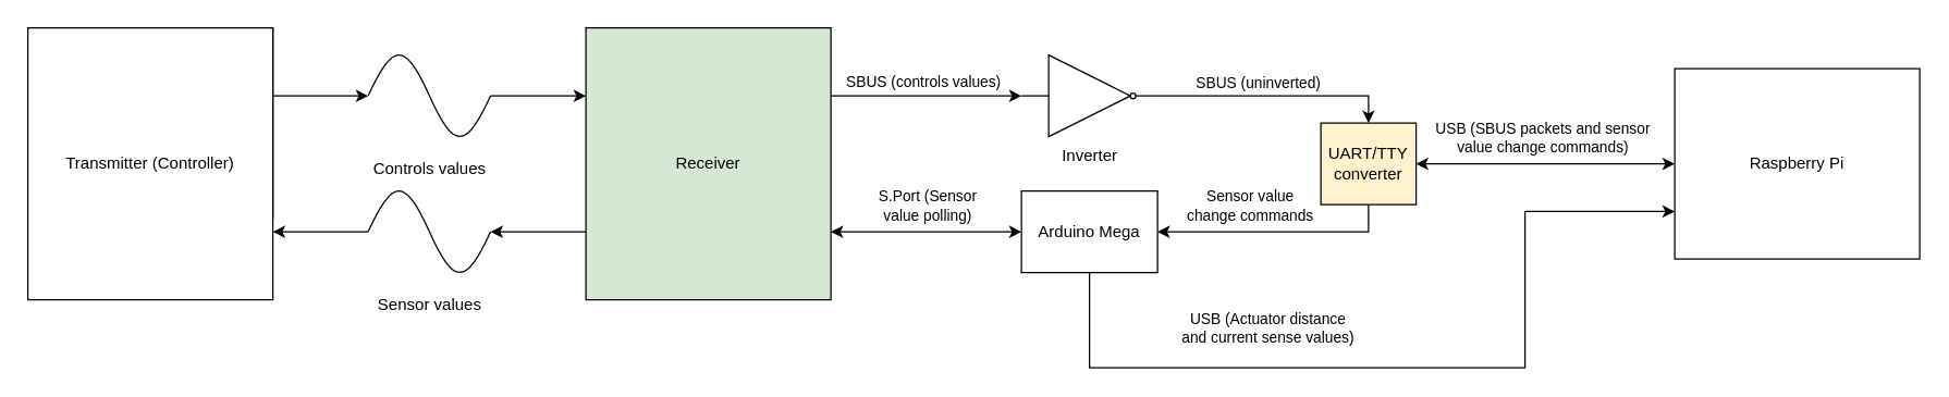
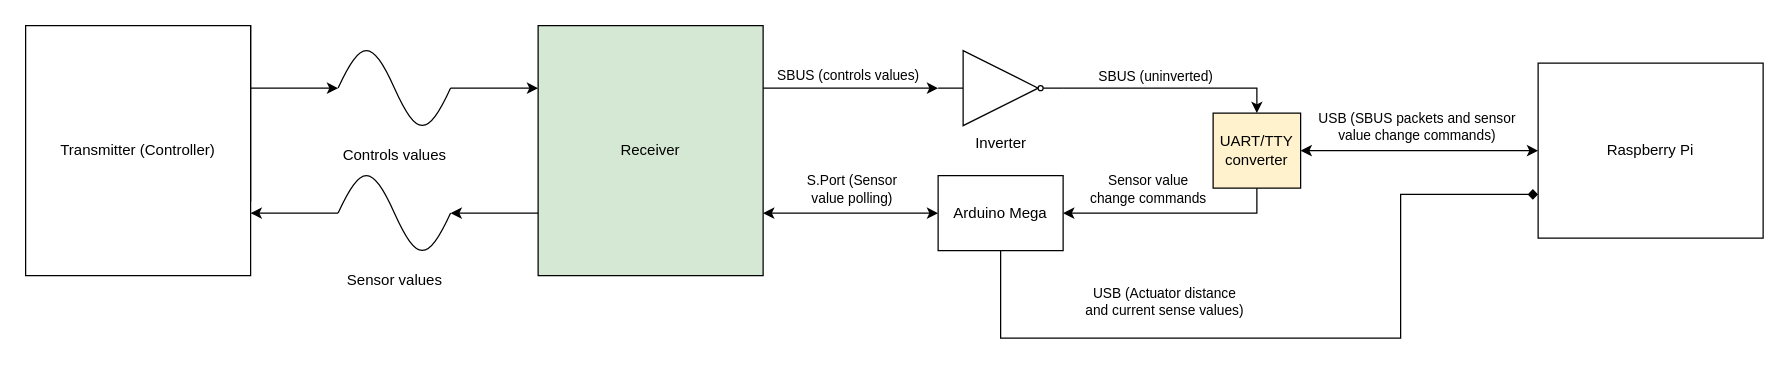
  <mxCell id="0" />
  <mxCell id="1" parent="0" />
  <mxCell id="2" value="Transmitter (Controller)" style="rounded=0;whiteSpace=wrap;html=1;labelPosition=center;verticalLabelPosition=middle;align=center;verticalAlign=middle;" parent="1" vertex="1"><mxGeometry x="20" y="20" width="180" height="140" as="geometry" /></mxCell>
  <mxCell id="3" value="" style="edgeStyle=orthogonalEdgeStyle;rounded=0;orthogonalLoop=1;jettySize=auto;html=1;startArrow=none;startFill=0;endArrow=classic;endFill=1;entryX=0;entryY=0.25;entryDx=0;entryDy=0;" edge="1" parent="1" source="4" target="10"><mxGeometry relative="1" as="geometry" /></mxCell>
  <mxCell id="4" value="Controls values" style="pointerEvents=1;verticalLabelPosition=bottom;shadow=0;dashed=0;align=center;html=1;verticalAlign=top;shape=mxgraph.electrical.waveforms.sine_wave;" vertex="1" parent="1"><mxGeometry x="270" y="30" width="90" height="80" as="geometry" /></mxCell>
  <mxCell id="5" value="Transmitter (Controller)" style="rounded=0;whiteSpace=wrap;html=1;labelPosition=center;verticalLabelPosition=middle;align=center;verticalAlign=middle;" vertex="1" parent="1"><mxGeometry x="20" y="20" width="180" height="200" as="geometry" /></mxCell>
  <mxCell id="6" value="" style="edgeStyle=orthogonalEdgeStyle;rounded=0;orthogonalLoop=1;jettySize=auto;html=1;startArrow=none;startFill=0;exitX=1;exitY=0.25;exitDx=0;exitDy=0;" edge="1" parent="1" source="10" target="16"><mxGeometry relative="1" as="geometry" /></mxCell>
  <mxCell id="7" value="&lt;div&gt;SBUS (controls values)&lt;br&gt;&lt;/div&gt;" style="edgeLabel;html=1;align=center;verticalAlign=middle;resizable=0;points=[];" vertex="1" connectable="0" parent="6"><mxGeometry x="-0.271" y="-3" relative="1" as="geometry"><mxPoint x="16" y="-14" as="offset" /></mxGeometry></mxCell>
  <mxCell id="8" style="edgeStyle=orthogonalEdgeStyle;rounded=0;orthogonalLoop=1;jettySize=auto;html=1;exitX=1;exitY=0.75;exitDx=0;exitDy=0;entryX=0;entryY=0.5;entryDx=0;entryDy=0;startArrow=classic;startFill=1;endArrow=classic;endFill=1;" edge="1" parent="1" source="10" target="21"><mxGeometry relative="1" as="geometry"><Array as="points"><mxPoint x="640" y="170" /><mxPoint x="640" y="170" /></Array></mxGeometry></mxCell>
  <mxCell id="9" value="&lt;div&gt;S.Port (Sensor&lt;/div&gt;&lt;div&gt;value polling)&lt;br&gt;&lt;/div&gt;" style="edgeLabel;html=1;align=center;verticalAlign=middle;resizable=0;points=[];" vertex="1" connectable="0" parent="8"><mxGeometry x="0.432" y="-1" relative="1" as="geometry"><mxPoint x="-30" y="-21" as="offset" /></mxGeometry></mxCell>
  <mxCell id="10" value="Receiver" style="rounded=0;whiteSpace=wrap;html=1;labelPosition=center;verticalLabelPosition=middle;align=center;verticalAlign=middle;fillColor=#d5e8d4;" vertex="1" parent="1"><mxGeometry x="430" y="20" width="180" height="200" as="geometry" /></mxCell>
  <mxCell id="11" value="" style="edgeStyle=orthogonalEdgeStyle;rounded=0;orthogonalLoop=1;jettySize=auto;html=1;startArrow=classic;startFill=1;endArrow=classic;endFill=1;exitX=1;exitY=0.5;exitDx=0;exitDy=0;entryX=0;entryY=0.5;entryDx=0;entryDy=0;" edge="1" parent="1" source="13" target="22"><mxGeometry relative="1" as="geometry"><mxPoint x="1240" y="120" as="targetPoint" /><Array as="points" /></mxGeometry></mxCell>
  <mxCell id="12" value="&lt;div&gt;USB (SBUS packets and sensor&lt;/div&gt;&lt;div&gt;value change commands)&lt;/div&gt;" style="edgeLabel;html=1;align=center;verticalAlign=middle;resizable=0;points=[];" vertex="1" connectable="0" parent="11"><mxGeometry x="0.2" y="-1" relative="1" as="geometry"><mxPoint x="-22" y="-21" as="offset" /></mxGeometry></mxCell>
  <mxCell id="13" value="UART/TTY converter" style="rounded=0;whiteSpace=wrap;html=1;labelPosition=center;verticalLabelPosition=middle;align=center;verticalAlign=middle;fillColor=#fff2cc;" vertex="1" parent="1"><mxGeometry x="970" y="90" width="70" height="60" as="geometry" /></mxCell>
  <mxCell id="14" value="" style="edgeStyle=orthogonalEdgeStyle;rounded=0;orthogonalLoop=1;jettySize=auto;html=1;startArrow=none;startFill=0;entryX=0.5;entryY=0;entryDx=0;entryDy=0;" edge="1" parent="1" source="16" target="13"><mxGeometry relative="1" as="geometry" /></mxCell>
  <mxCell id="15" value="SBUS (uninverted)" style="edgeLabel;html=1;align=center;verticalAlign=middle;resizable=0;points=[];" vertex="1" connectable="0" parent="14"><mxGeometry x="-0.167" y="3" relative="1" as="geometry"><mxPoint y="-7" as="offset" /></mxGeometry></mxCell>
  <mxCell id="16" value="Inverter" style="verticalLabelPosition=bottom;shadow=0;dashed=0;align=center;html=1;verticalAlign=top;shape=mxgraph.electrical.logic_gates.buffer2;negating=1;" vertex="1" parent="1"><mxGeometry x="750" y="40" width="100" height="60" as="geometry" /></mxCell>
  <mxCell id="17" value="" style="edgeStyle=orthogonalEdgeStyle;rounded=0;orthogonalLoop=1;jettySize=auto;html=1;startArrow=classic;startFill=1;endArrow=none;endFill=0;entryX=0.5;entryY=1;entryDx=0;entryDy=0;" edge="1" parent="1" source="21" target="13"><mxGeometry relative="1" as="geometry" /></mxCell>
  <mxCell id="18" value="&lt;div&gt;Sensor value&lt;/div&gt;&lt;div&gt;change commands&lt;/div&gt;" style="edgeLabel;html=1;align=center;verticalAlign=middle;resizable=0;points=[];" vertex="1" connectable="0" parent="17"><mxGeometry x="-0.074" y="-4" relative="1" as="geometry"><mxPoint x="-14" y="-24" as="offset" /></mxGeometry></mxCell>
- <mxCell id="19" value="" style="edgeStyle=orthogonalEdgeStyle;rounded=0;orthogonalLoop=1;jettySize=auto;html=1;startArrow=none;startFill=0;endArrow=classic;endFill=1;entryX=0;entryY=0.75;entryDx=0;entryDy=0;exitX=0.5;exitY=1;exitDx=0;exitDy=0;" edge="1" parent="1" source="21" target="22"><mxGeometry relative="1" as="geometry"><mxPoint x="760" y="280" as="targetPoint" /><Array as="points"><mxPoint x="800" y="270" /><mxPoint x="1120" y="270" /><mxPoint x="1120" y="155" /></Array></mxGeometry></mxCell>
+ <mxCell id="19" value="" style="edgeStyle=orthogonalEdgeStyle;rounded=0;orthogonalLoop=1;jettySize=auto;html=1;startArrow=none;startFill=0;endArrow=diamond;endFill=1;entryX=0;entryY=0.75;entryDx=0;entryDy=0;exitX=0.5;exitY=1;exitDx=0;exitDy=0;" edge="1" parent="1" source="21" target="22"><mxGeometry relative="1" as="geometry"><mxPoint x="760" y="280" as="targetPoint" /><Array as="points"><mxPoint x="800" y="270" /><mxPoint x="1120" y="270" /><mxPoint x="1120" y="155" /></Array></mxGeometry></mxCell>
  <mxCell id="20" value="&lt;div&gt;USB (Actuator distance&lt;/div&gt;&lt;div&gt;and current sense values)&lt;/div&gt;" style="edgeLabel;html=1;align=center;verticalAlign=middle;resizable=0;points=[];" vertex="1" connectable="0" parent="19"><mxGeometry x="0.055" relative="1" as="geometry"><mxPoint x="-124" y="-30" as="offset" /></mxGeometry></mxCell>
  <mxCell id="21" value="Arduino Mega" style="rounded=0;whiteSpace=wrap;html=1;labelPosition=center;verticalLabelPosition=middle;align=center;verticalAlign=middle;" vertex="1" parent="1"><mxGeometry x="750" y="140" width="100" height="60" as="geometry" /></mxCell>
  <mxCell id="22" value="Raspberry Pi" style="rounded=0;whiteSpace=wrap;html=1;labelPosition=center;verticalLabelPosition=middle;align=center;verticalAlign=middle;" vertex="1" parent="1"><mxGeometry x="1230" y="50" width="180" height="140" as="geometry" /></mxCell>
  <mxCell id="23" value="" style="edgeStyle=orthogonalEdgeStyle;rounded=0;orthogonalLoop=1;jettySize=auto;html=1;startArrow=none;startFill=0;exitX=1;exitY=0.25;exitDx=0;exitDy=0;entryX=0;entryY=0.5;entryDx=0;entryDy=0;entryPerimeter=0;" edge="1" parent="1" target="4" source="5"><mxGeometry relative="1" as="geometry"><mxPoint x="200" y="55" as="sourcePoint" /><mxPoint x="270" y="55" as="targetPoint" /></mxGeometry></mxCell>
  <mxCell id="24" value="" style="edgeStyle=orthogonalEdgeStyle;rounded=0;orthogonalLoop=1;jettySize=auto;html=1;startArrow=classic;startFill=1;exitX=1;exitY=0.75;exitDx=0;exitDy=0;endArrow=none;endFill=0;" edge="1" parent="1" target="26" source="5"><mxGeometry relative="1" as="geometry"><mxPoint x="200" y="205" as="sourcePoint" /></mxGeometry></mxCell>
  <mxCell id="25" value="" style="edgeStyle=orthogonalEdgeStyle;rounded=0;orthogonalLoop=1;jettySize=auto;html=1;startArrow=classic;startFill=1;entryX=0;entryY=0.75;entryDx=0;entryDy=0;endArrow=none;endFill=0;" edge="1" parent="1" source="26" target="10"><mxGeometry relative="1" as="geometry"><mxPoint x="430" y="205" as="targetPoint" /></mxGeometry></mxCell>
  <mxCell id="26" value="Sensor values" style="pointerEvents=1;verticalLabelPosition=bottom;shadow=0;dashed=0;align=center;html=1;verticalAlign=top;shape=mxgraph.electrical.waveforms.sine_wave;" vertex="1" parent="1"><mxGeometry x="270" y="130" width="90" height="80" as="geometry" /></mxCell>
